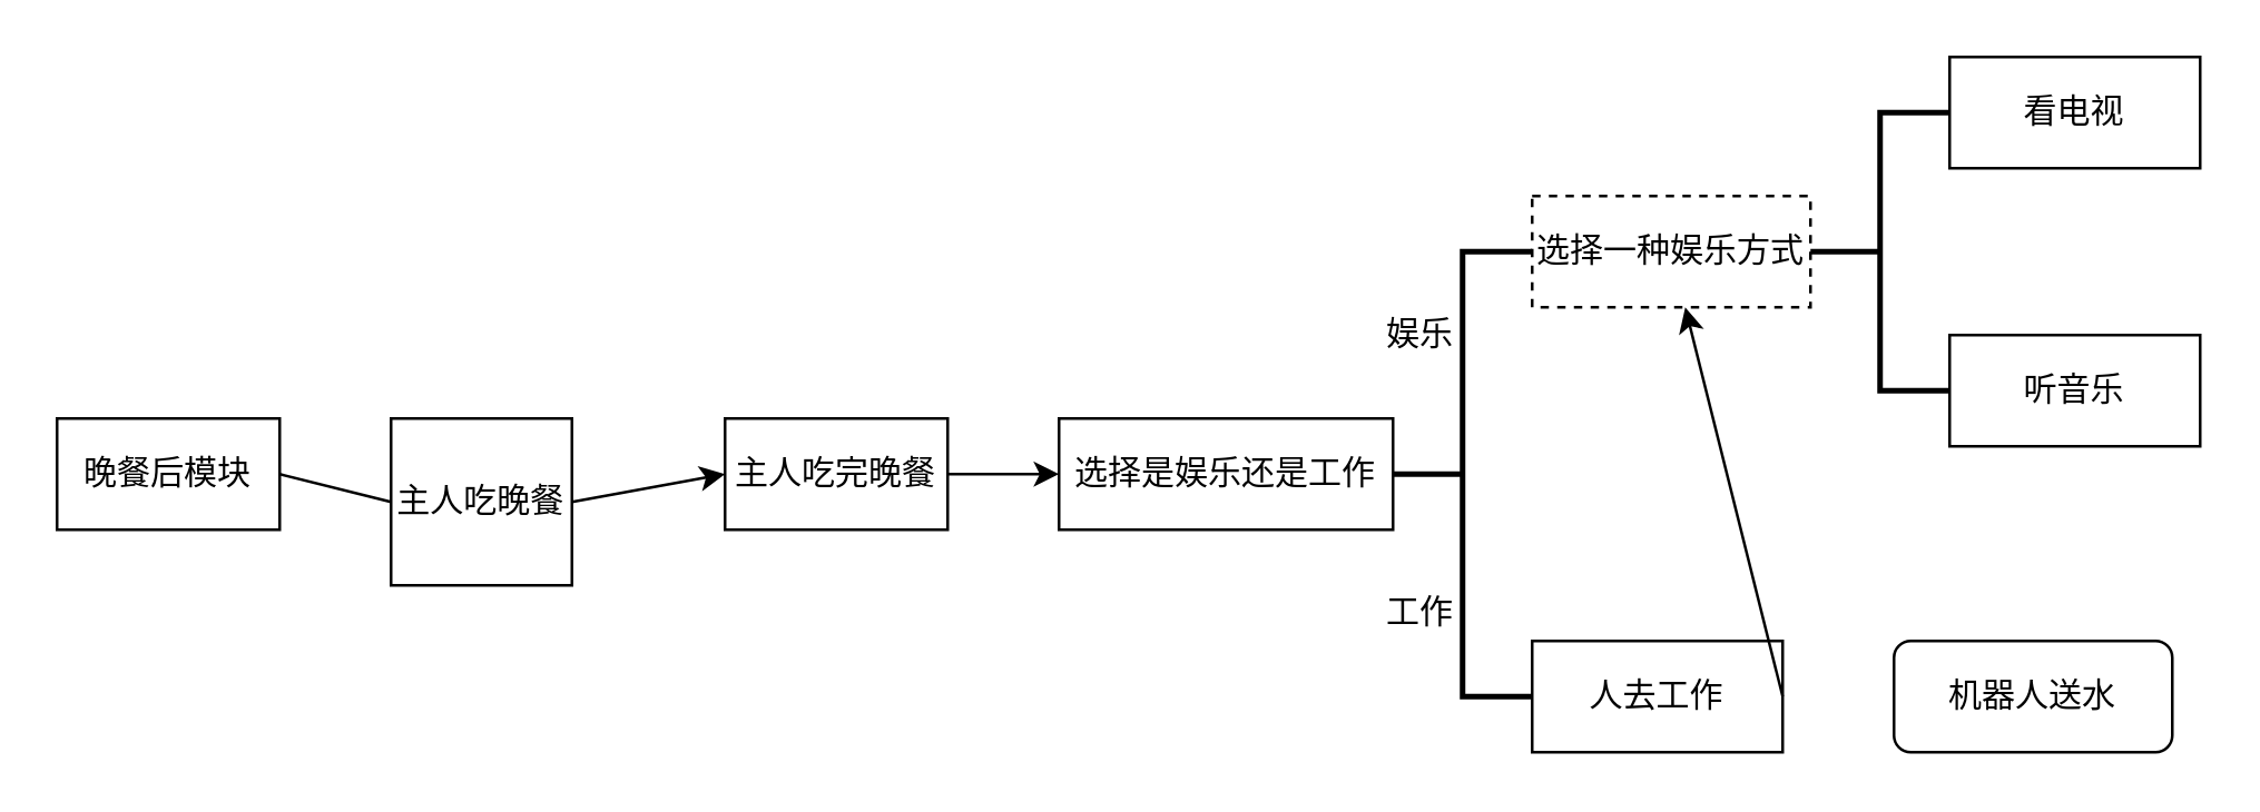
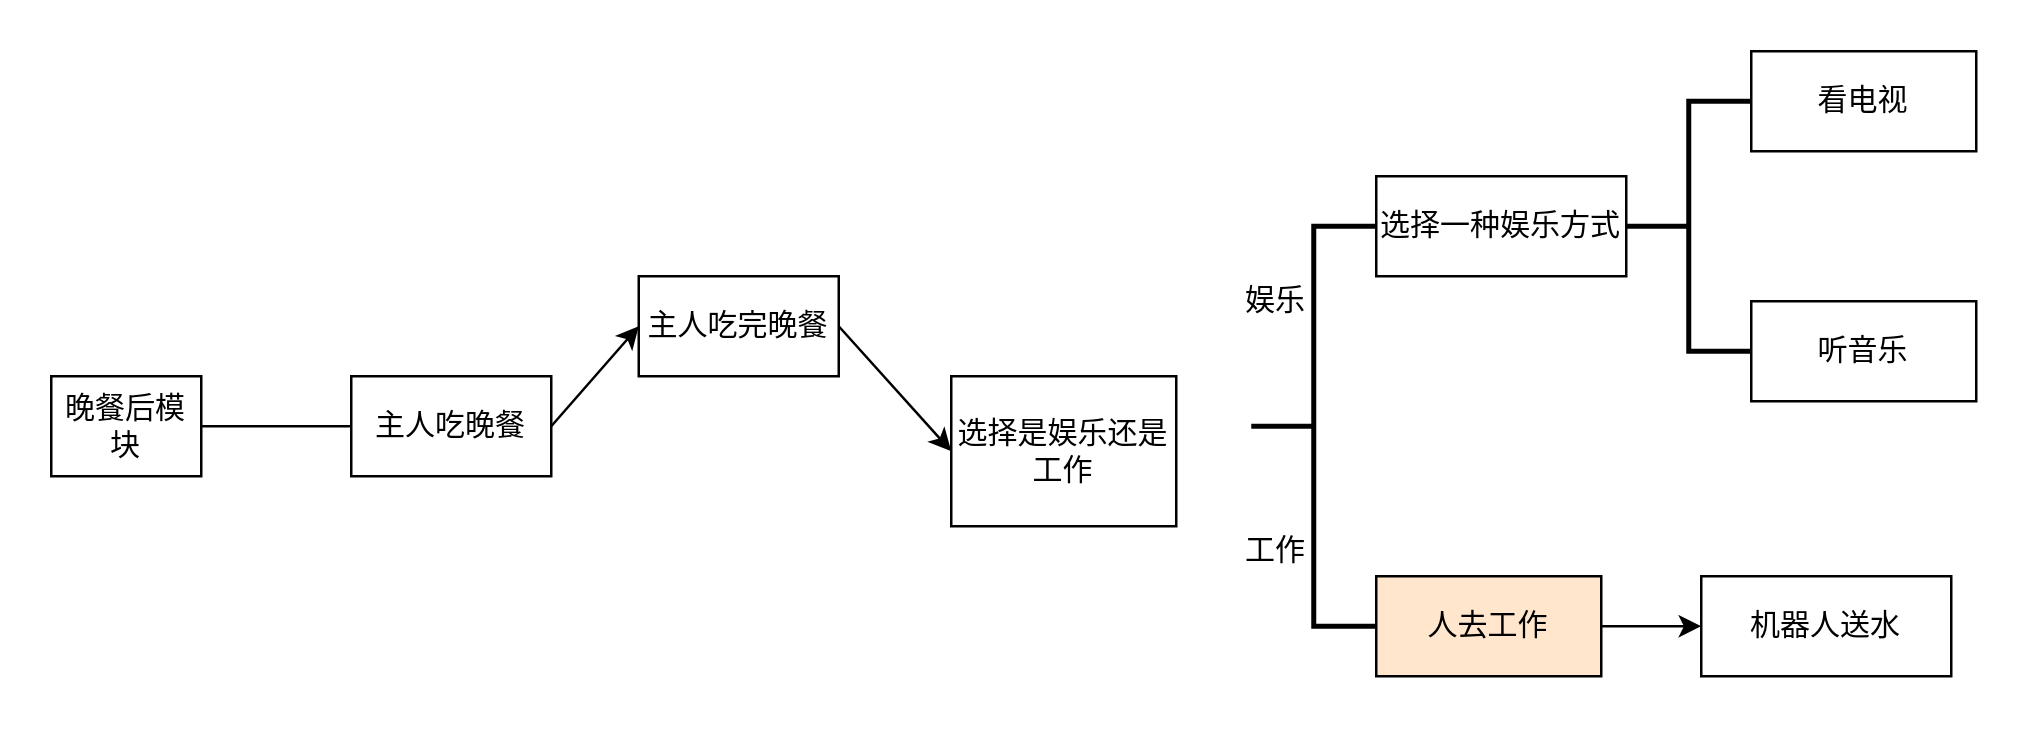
  <mxCell id="0" />
  <mxCell id="1" parent="0" />
- <mxCell id="2" value="晚餐后模块" style="rounded=0;whiteSpace=wrap;html=1;" parent="1" vertex="1"><mxGeometry x="20" y="150" width="80" height="40" as="geometry" /></mxCell>
- <mxCell id="3" value="主人吃晚餐" style="rounded=0;whiteSpace=wrap;html=1;" parent="1" vertex="1"><mxGeometry x="140" y="150" width="65" height="60" as="geometry" /></mxCell>
- <mxCell id="4" value="主人吃完晚餐" style="rounded=0;whiteSpace=wrap;html=1;" parent="1" vertex="1"><mxGeometry x="260" y="150" width="80" height="40" as="geometry" /></mxCell>
- <mxCell id="5" value="选择是娱乐还是工作" style="rounded=0;whiteSpace=wrap;html=1;" vertex="1" parent="1"><mxGeometry x="380" y="150" width="120" height="40" as="geometry" /></mxCell>
+ <mxCell id="2" value="晚餐后模块" style="rounded=0;whiteSpace=wrap;html=1;" parent="1" vertex="1"><mxGeometry x="20" y="150" width="60" height="40" as="geometry" /></mxCell>
+ <mxCell id="3" value="主人吃晚餐" style="rounded=0;whiteSpace=wrap;html=1;" parent="1" vertex="1"><mxGeometry x="140" y="150" width="80" height="40" as="geometry" /></mxCell>
+ <mxCell id="4" value="主人吃完晚餐" style="rounded=0;whiteSpace=wrap;html=1;" parent="1" vertex="1"><mxGeometry x="255" y="110" width="80" height="40" as="geometry" /></mxCell>
+ <mxCell id="5" value="选择是娱乐还是工作" style="rounded=0;whiteSpace=wrap;html=1;" vertex="1" parent="1"><mxGeometry x="380" y="150" width="90" height="60" as="geometry" /></mxCell>
  <mxCell id="6" value="" style="strokeWidth=2;html=1;shape=mxgraph.flowchart.annotation_2;align=left;labelPosition=right;pointerEvents=1;" vertex="1" parent="1"><mxGeometry x="500" y="90" width="50" height="160" as="geometry" /></mxCell>
  <mxCell id="7" value="娱乐" style="text;html=1;strokeColor=none;fillColor=none;align=center;verticalAlign=middle;whiteSpace=wrap;rounded=0;" vertex="1" parent="1"><mxGeometry x="490" y="110" width="40" height="20" as="geometry" /></mxCell>
  <mxCell id="8" value="工作" style="text;html=1;strokeColor=none;fillColor=none;align=center;verticalAlign=middle;whiteSpace=wrap;rounded=0;" vertex="1" parent="1"><mxGeometry x="490" y="210" width="40" height="20" as="geometry" /></mxCell>
- <mxCell id="9" value="选择一种娱乐方式" style="rounded=0;whiteSpace=wrap;html=1;dashed=1;" vertex="1" parent="1"><mxGeometry x="550" y="70" width="100" height="40" as="geometry" /></mxCell>
- <mxCell id="10" value="人去工作" style="rounded=0;whiteSpace=wrap;html=1;" vertex="1" parent="1"><mxGeometry x="550" y="230" width="90" height="40" as="geometry" /></mxCell>
- <mxCell id="11" value="机器人送水" style="whiteSpace=wrap;html=1;rounded=1;" vertex="1" parent="1"><mxGeometry x="680" y="230" width="100" height="40" as="geometry" /></mxCell>
+ <mxCell id="9" value="选择一种娱乐方式" style="rounded=0;whiteSpace=wrap;html=1;" vertex="1" parent="1"><mxGeometry x="550" y="70" width="100" height="40" as="geometry" /></mxCell>
+ <mxCell id="10" value="人去工作" style="rounded=0;whiteSpace=wrap;html=1;fillColor=#ffe6cc;" vertex="1" parent="1"><mxGeometry x="550" y="230" width="90" height="40" as="geometry" /></mxCell>
+ <mxCell id="11" value="机器人送水" style="rounded=0;whiteSpace=wrap;html=1;" vertex="1" parent="1"><mxGeometry x="680" y="230" width="100" height="40" as="geometry" /></mxCell>
  <mxCell id="12" value="" style="strokeWidth=2;html=1;shape=mxgraph.flowchart.annotation_2;align=left;labelPosition=right;pointerEvents=1;" vertex="1" parent="1"><mxGeometry x="650" y="40" width="50" height="100" as="geometry" /></mxCell>
  <mxCell id="13" value="看电视" style="rounded=0;whiteSpace=wrap;html=1;" vertex="1" parent="1"><mxGeometry x="700" y="20" width="90" height="40" as="geometry" /></mxCell>
  <mxCell id="14" value="听音乐" style="rounded=0;whiteSpace=wrap;html=1;" vertex="1" parent="1"><mxGeometry x="700" y="120" width="90" height="40" as="geometry" /></mxCell>
- <mxCell id="15" value="" style="endArrow=classic;html=1;exitX=1;exitY=0.5;exitDx=0;exitDy=0;" edge="1" source="10" target="9" parent="1"><mxGeometry width="50" height="50" relative="1" as="geometry"><mxPoint x="610" y="160" as="sourcePoint" /><mxPoint x="660" y="110" as="targetPoint" /></mxGeometry></mxCell>
+ <mxCell id="15" value="" style="endArrow=classic;html=1;exitX=1;exitY=0.5;exitDx=0;exitDy=0;entryX=0;entryY=0.5;entryDx=0;entryDy=0;" edge="1" source="10" target="11" parent="1"><mxGeometry width="50" height="50" relative="1" as="geometry"><mxPoint x="610" y="160" as="sourcePoint" /><mxPoint x="660" y="110" as="targetPoint" /></mxGeometry></mxCell>
  <mxCell id="16" value="" style="endArrow=none;html=1;exitX=1;exitY=0.5;exitDx=0;exitDy=0;entryX=0;entryY=0.5;entryDx=0;entryDy=0;" edge="1" parent="1" source="2" target="3"><mxGeometry width="50" height="50" relative="1" as="geometry"><mxPoint x="470" y="200" as="sourcePoint" /><mxPoint x="520" y="150" as="targetPoint" /></mxGeometry></mxCell>
  <mxCell id="17" value="" style="endArrow=classic;html=1;exitX=1;exitY=0.5;exitDx=0;exitDy=0;entryX=0;entryY=0.5;entryDx=0;entryDy=0;" edge="1" parent="1" source="3" target="4"><mxGeometry width="50" height="50" relative="1" as="geometry"><mxPoint x="470" y="200" as="sourcePoint" /><mxPoint x="520" y="150" as="targetPoint" /></mxGeometry></mxCell>
  <mxCell id="18" value="" style="endArrow=classic;html=1;exitX=1;exitY=0.5;exitDx=0;exitDy=0;entryX=0;entryY=0.5;entryDx=0;entryDy=0;" edge="1" parent="1" source="4" target="5"><mxGeometry width="50" height="50" relative="1" as="geometry"><mxPoint x="470" y="200" as="sourcePoint" /><mxPoint x="520" y="150" as="targetPoint" /></mxGeometry></mxCell>
